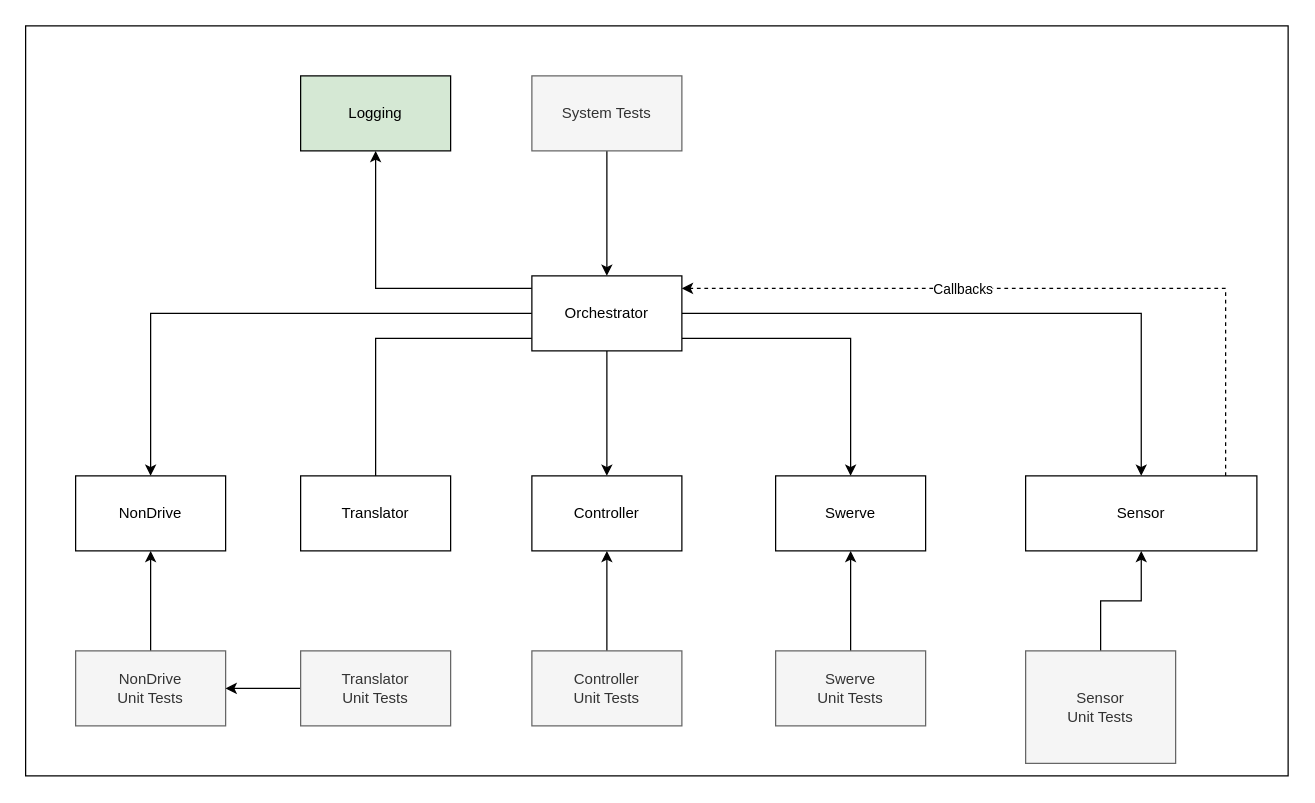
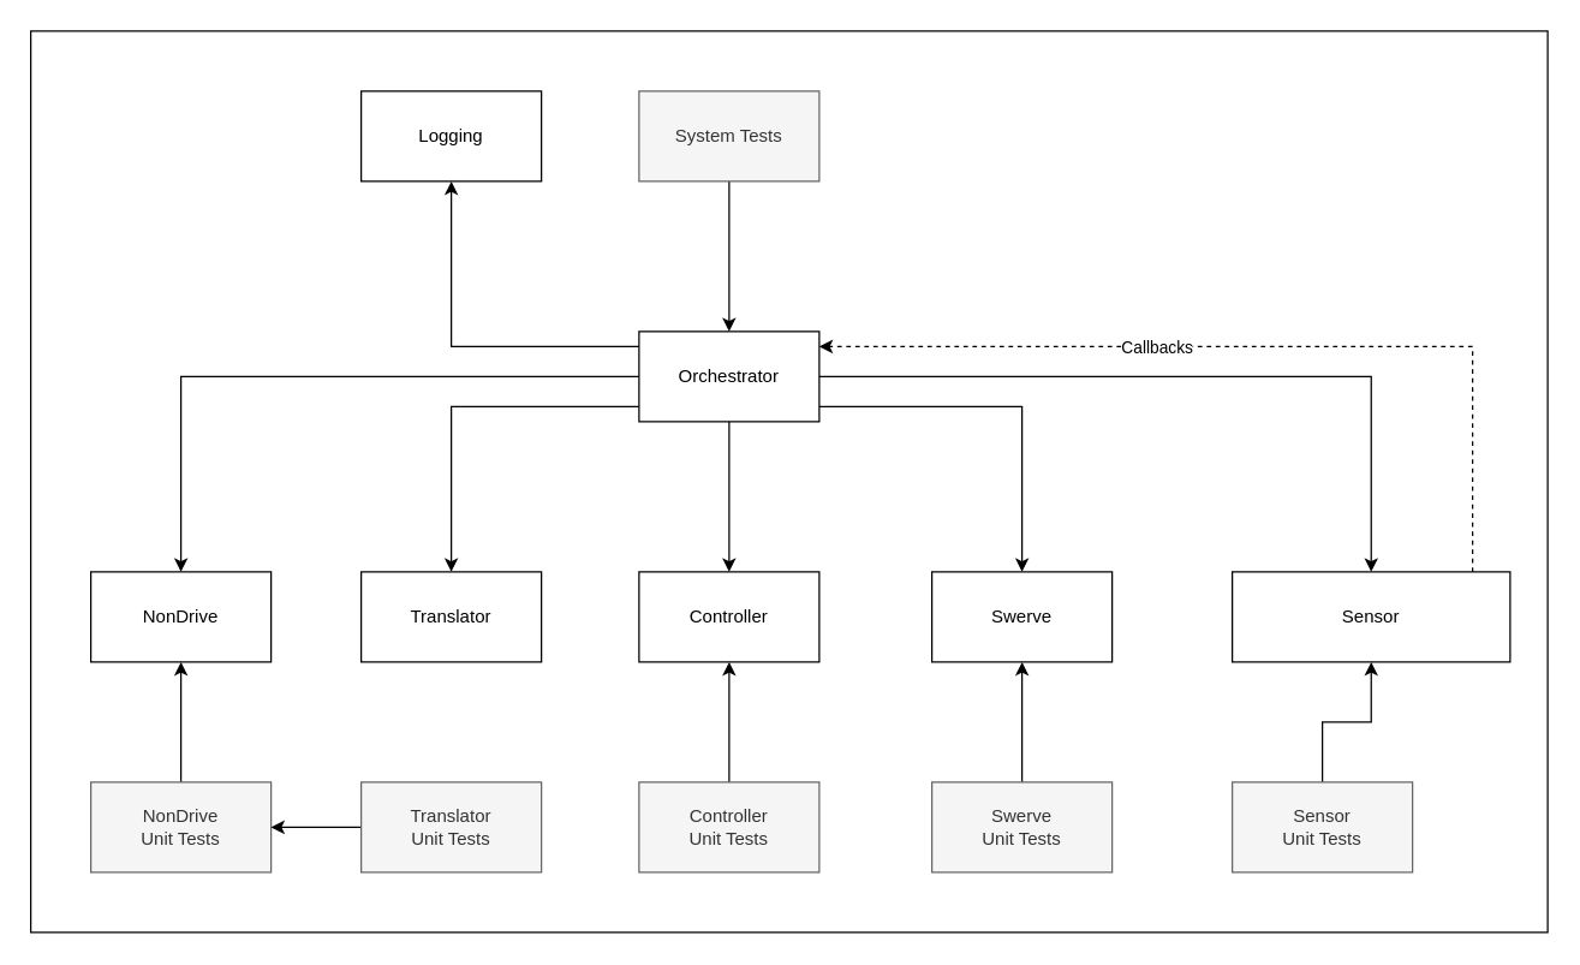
  <mxCell id="0" />
  <mxCell id="1" parent="0" />
  <mxCell id="2" value="" style="rounded=0;whiteSpace=wrap;html=1;" vertex="1" parent="1"><mxGeometry x="20" y="20" width="1010" height="600" as="geometry" /></mxCell>
  <mxCell id="3" style="edgeStyle=orthogonalEdgeStyle;rounded=0;orthogonalLoop=1;jettySize=auto;html=1;" edge="1" parent="1" source="9" target="10"><mxGeometry relative="1" as="geometry" /></mxCell>
  <mxCell id="4" style="edgeStyle=orthogonalEdgeStyle;rounded=0;orthogonalLoop=1;jettySize=auto;html=1;" edge="1" parent="1" source="9" target="11"><mxGeometry relative="1" as="geometry"><Array as="points"><mxPoint x="680" y="270" /></Array></mxGeometry></mxCell>
- <mxCell id="5" style="edgeStyle=orthogonalEdgeStyle;rounded=0;orthogonalLoop=1;jettySize=auto;html=1;endArrow=none;" edge="1" parent="1" source="9" target="12"><mxGeometry relative="1" as="geometry"><Array as="points"><mxPoint x="300" y="270" /></Array></mxGeometry></mxCell>
+ <mxCell id="5" style="edgeStyle=orthogonalEdgeStyle;rounded=0;orthogonalLoop=1;jettySize=auto;html=1;" edge="1" parent="1" source="9" target="12"><mxGeometry relative="1" as="geometry"><Array as="points"><mxPoint x="300" y="270" /></Array></mxGeometry></mxCell>
  <mxCell id="6" style="edgeStyle=orthogonalEdgeStyle;rounded=0;orthogonalLoop=1;jettySize=auto;html=1;" edge="1" parent="1" source="9" target="13"><mxGeometry relative="1" as="geometry" /></mxCell>
  <mxCell id="7" style="edgeStyle=orthogonalEdgeStyle;rounded=0;orthogonalLoop=1;jettySize=auto;html=1;" edge="1" parent="1" source="9" target="24"><mxGeometry relative="1" as="geometry" /></mxCell>
  <mxCell id="8" style="edgeStyle=orthogonalEdgeStyle;rounded=0;orthogonalLoop=1;jettySize=auto;html=1;" edge="1" parent="1" source="9" target="29"><mxGeometry relative="1" as="geometry"><Array as="points"><mxPoint x="300" y="230" /></Array></mxGeometry></mxCell>
  <mxCell id="9" value="Orchestrator" style="rounded=0;whiteSpace=wrap;html=1;" vertex="1" parent="1"><mxGeometry x="425" y="220" width="120" height="60" as="geometry" /></mxCell>
  <mxCell id="10" value="Controller" style="rounded=0;whiteSpace=wrap;html=1;" vertex="1" parent="1"><mxGeometry x="425" y="380" width="120" height="60" as="geometry" /></mxCell>
  <mxCell id="11" value="Swerve" style="rounded=0;whiteSpace=wrap;html=1;" vertex="1" parent="1"><mxGeometry x="620" y="380" width="120" height="60" as="geometry" /></mxCell>
  <mxCell id="12" value="Translator" style="rounded=0;whiteSpace=wrap;html=1;" vertex="1" parent="1"><mxGeometry x="240" y="380" width="120" height="60" as="geometry" /></mxCell>
  <mxCell id="13" value="NonDrive" style="rounded=0;whiteSpace=wrap;html=1;" vertex="1" parent="1"><mxGeometry y="380" width="120" height="60" as="geometry" x="60" /></mxCell>
  <mxCell id="14" style="edgeStyle=orthogonalEdgeStyle;rounded=0;orthogonalLoop=1;jettySize=auto;html=1;" edge="1" parent="1" source="15" target="13"><mxGeometry relative="1" as="geometry" /></mxCell>
  <mxCell id="15" value="NonDrive&lt;br&gt;Unit Tests" style="rounded=0;whiteSpace=wrap;html=1;fillColor=#f5f5f5;fontColor=#333333;strokeColor=#666666;" vertex="1" parent="1"><mxGeometry y="520" width="120" height="60" as="geometry" x="60" /></mxCell>
  <mxCell id="16" style="edgeStyle=orthogonalEdgeStyle;rounded=0;orthogonalLoop=1;jettySize=auto;html=1;" edge="1" parent="1" source="17" target="15"><mxGeometry relative="1" as="geometry" /></mxCell>
  <mxCell id="17" value="Translator&lt;br&gt;Unit Tests" style="rounded=0;whiteSpace=wrap;html=1;fillColor=#f5f5f5;fontColor=#333333;strokeColor=#666666;" vertex="1" parent="1"><mxGeometry x="240" y="520" width="120" height="60" as="geometry" /></mxCell>
  <mxCell id="18" style="edgeStyle=orthogonalEdgeStyle;rounded=0;orthogonalLoop=1;jettySize=auto;html=1;" edge="1" parent="1" source="19" target="10"><mxGeometry relative="1" as="geometry" /></mxCell>
  <mxCell id="19" value="Controller&lt;br&gt;Unit Tests" style="rounded=0;whiteSpace=wrap;html=1;fillColor=#f5f5f5;fontColor=#333333;strokeColor=#666666;" vertex="1" parent="1"><mxGeometry x="425" y="520" width="120" height="60" as="geometry" /></mxCell>
  <mxCell id="20" style="edgeStyle=orthogonalEdgeStyle;rounded=0;orthogonalLoop=1;jettySize=auto;html=1;" edge="1" parent="1" source="21" target="11"><mxGeometry relative="1" as="geometry" /></mxCell>
  <mxCell id="21" value="Swerve&lt;br&gt;Unit Tests" style="rounded=0;whiteSpace=wrap;html=1;fillColor=#f5f5f5;fontColor=#333333;strokeColor=#666666;" vertex="1" parent="1"><mxGeometry x="620" y="520" width="120" height="60" as="geometry" /></mxCell>
  <mxCell id="22" style="edgeStyle=orthogonalEdgeStyle;rounded=0;orthogonalLoop=1;jettySize=auto;html=1;dashed=1;" edge="1" parent="1" source="24" target="9"><mxGeometry relative="1" as="geometry"><Array as="points"><mxPoint x="980" y="410" /><mxPoint x="980" y="230" /></Array></mxGeometry></mxCell>
  <mxCell id="23" value="Callbacks" style="edgeLabel;html=1;align=center;verticalAlign=middle;resizable=0;points=[];" vertex="1" connectable="0" parent="22"><mxGeometry x="0.233" relative="1" as="geometry"><mxPoint as="offset" /></mxGeometry></mxCell>
  <mxCell id="24" value="Sensor" style="rounded=0;whiteSpace=wrap;html=1;" vertex="1" parent="1"><mxGeometry x="820" y="380" width="185" height="60" as="geometry" /></mxCell>
  <mxCell id="25" style="edgeStyle=orthogonalEdgeStyle;rounded=0;orthogonalLoop=1;jettySize=auto;html=1;" edge="1" parent="1" source="26" target="24"><mxGeometry relative="1" as="geometry" /></mxCell>
- <mxCell id="26" value="Sensor&lt;br&gt;Unit Tests" style="rounded=0;whiteSpace=wrap;html=1;fillColor=#f5f5f5;fontColor=#333333;strokeColor=#666666;" vertex="1" parent="1"><mxGeometry x="820" y="520" width="120" height="90" as="geometry" /></mxCell>
+ <mxCell id="26" value="Sensor&lt;br&gt;Unit Tests" style="rounded=0;whiteSpace=wrap;html=1;fillColor=#f5f5f5;fontColor=#333333;strokeColor=#666666;" vertex="1" parent="1"><mxGeometry x="820" y="520" width="120" height="60" as="geometry" /></mxCell>
  <mxCell id="27" style="edgeStyle=orthogonalEdgeStyle;rounded=0;orthogonalLoop=1;jettySize=auto;html=1;" edge="1" parent="1" source="28" target="9"><mxGeometry relative="1" as="geometry" /></mxCell>
  <mxCell id="28" value="System Tests" style="rounded=0;whiteSpace=wrap;html=1;fillColor=#f5f5f5;fontColor=#333333;strokeColor=#666666;" vertex="1" parent="1"><mxGeometry x="425" y="60" width="120" height="60" as="geometry" /></mxCell>
- <mxCell id="29" value="Logging" style="rounded=0;whiteSpace=wrap;html=1;fillColor=#d5e8d4;" vertex="1" parent="1"><mxGeometry x="240" y="60" width="120" height="60" as="geometry" /></mxCell>
+ <mxCell id="29" value="Logging" style="rounded=0;whiteSpace=wrap;html=1;" vertex="1" parent="1"><mxGeometry x="240" y="60" width="120" height="60" as="geometry" /></mxCell>
